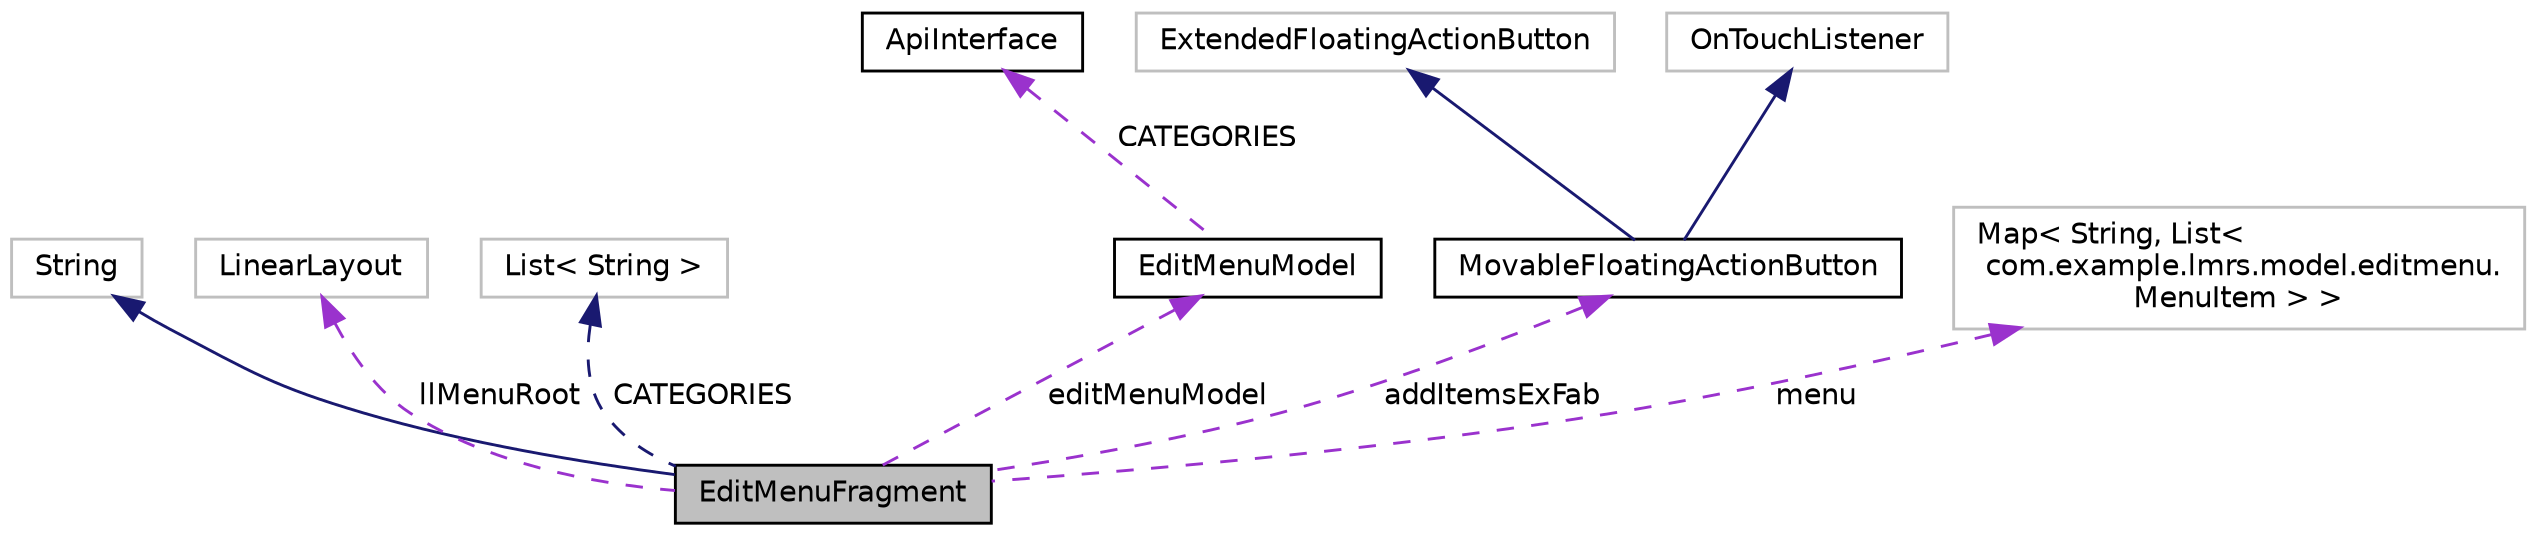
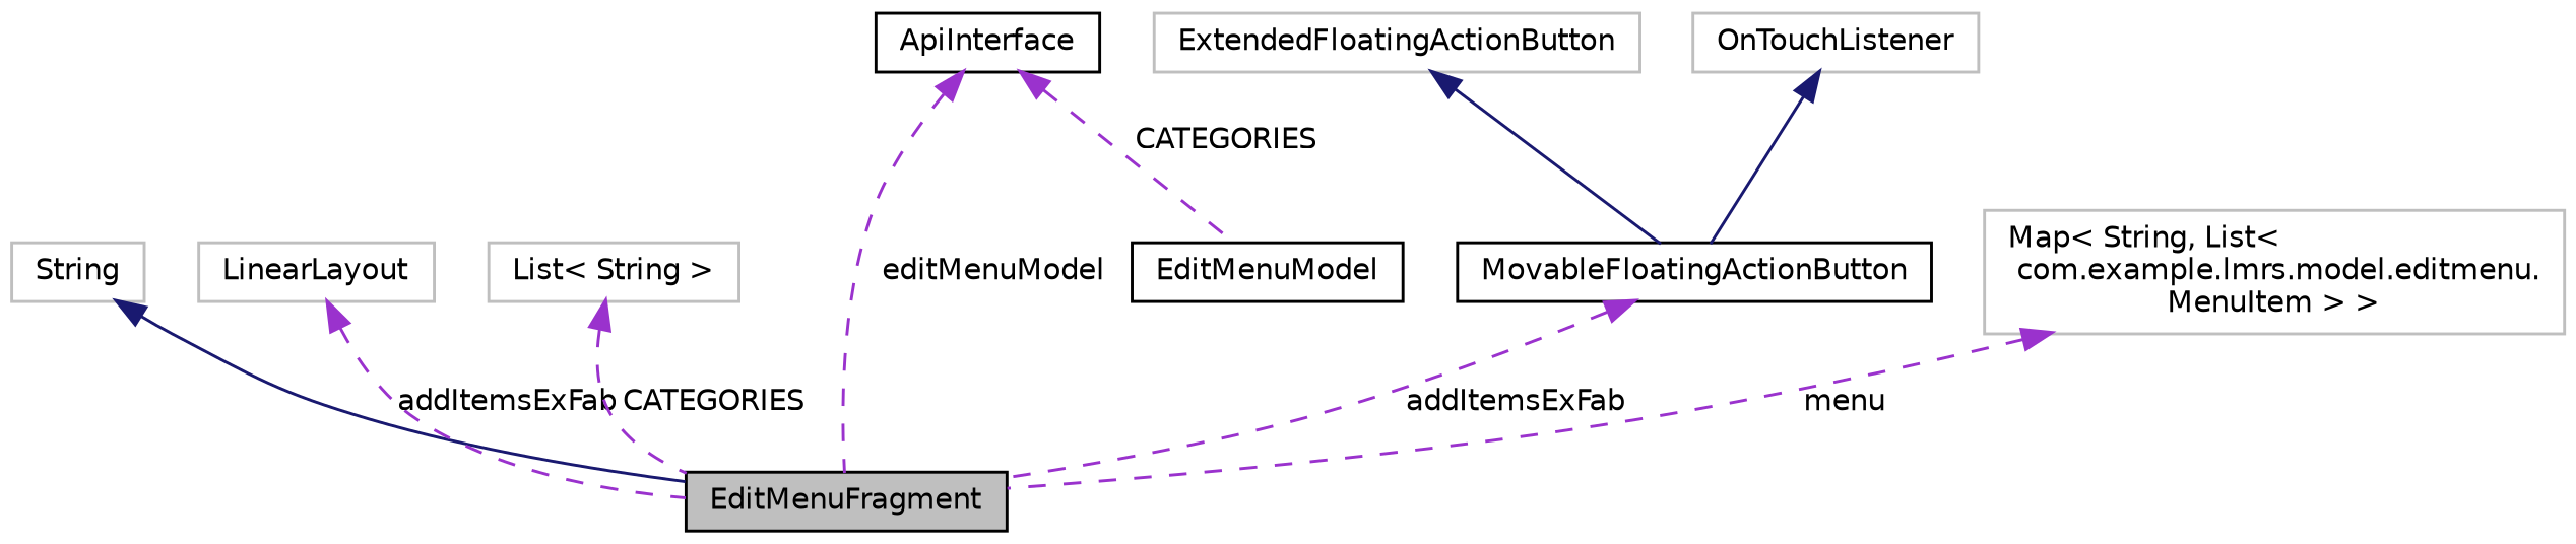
  digraph {
    rankdir=TB
    node [color=grey75 fillcolor=white fontname=Helvetica fontsize=10 shape=record style=filled]
    edge [color=darkorchid3 dir=back fontname=Helvetica fontsize=10 labelfontname=Helvetica labelfontsize=10 style=dashed]
    n1 [color=black fillcolor=grey75 fontcolor=black height=0.2 label=EditMenuFragment width=0.4]
    n2 [height=0.2 label=String width=0.4]
    n3 [height=0.2 label=LinearLayout width=0.4]
    n4 [height=0.2 label="List\< String \>" width=0.4]
    n5 [color=black height=0.2 label=EditMenuModel width=0.4]
    n6 [color=black height=0.2 label=ApiInterface width=0.4]
    n7 [color=black height=0.2 label=MovableFloatingActionButton width=0.4]
    n8 [height=0.2 label=ExtendedFloatingActionButton width=0.4]
    n9 [height=0.2 label=OnTouchListener width=0.4]
    n10 [height=0.2 label="Map\< String, List\<\l com.example.lmrs.model.editmenu.\lMenuItem \> \>" width=0.4]
    n2 -> n1 [color=midnightblue style=solid]
-   n3 -> n1 [label=" llMenuRoot"]
-   n4 -> n1 [color=midnightblue label=" CATEGORIES"]
-   n5 -> n1 [label=" editMenuModel"]
+   n3 -> n1 [label=" addItemsExFab"]
+   n4 -> n1 [label=" CATEGORIES"]
+   n6 -> n1 [label=" editMenuModel"]
    n6 -> n5 [label=" CATEGORIES"]
    n7 -> n1 [label=" addItemsExFab"]
    n8 -> n7 [color=midnightblue style=solid]
    n9 -> n7 [color=midnightblue style=solid]
    n10 -> n1 [label=" menu"]
  }
